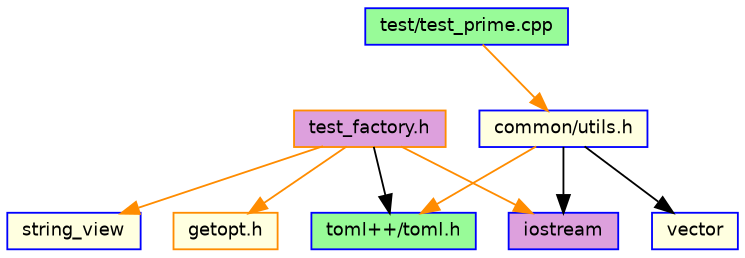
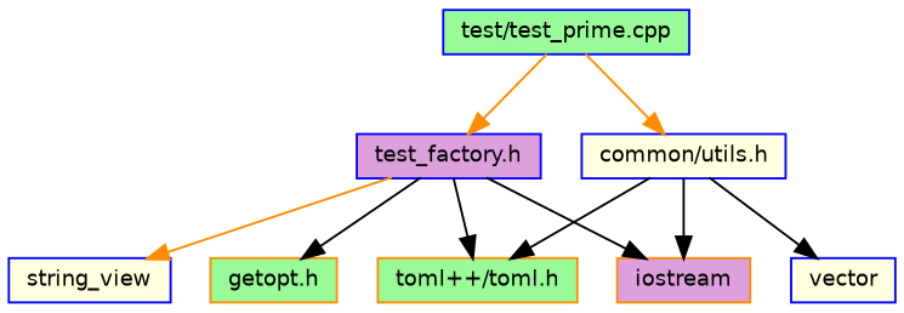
  digraph {
    fontname="DejaVu Sans"
    node [color=blue fillcolor=palegreen fontname="DejaVu Sans" fontsize=10 shape=record style=filled]
    edge [color=black fontname="DejaVu Sans" fontsize=10 labelfontname=Helvetica labelfontsize=10 style=solid]
    n1 [fontcolor=black height=0.2 label="test/test_prime.cpp" width=0.4]
-   n2 [color=darkorange fillcolor=plum height=0.2 label="test_factory.h" width=0.4]
+   n2 [fillcolor=plum height=0.2 label="test_factory.h" width=0.4]
    n3 [fillcolor=lightyellow height=0.2 label="common/utils.h" width=0.4]
-   n4 [color=darkorange fillcolor=lightyellow height=0.2 label="getopt.h" width=0.4]
-   n5 [fillcolor=plum height=0.2 label=iostream width=0.4]
+   n4 [color=darkorange height=0.2 label="getopt.h" width=0.4]
+   n5 [color=darkorange fillcolor=plum height=0.2 label=iostream width=0.4]
    n6 [fillcolor=lightyellow height=0.2 label=string_view width=0.4]
-   n7 [height=0.2 label="toml++/toml.h" width=0.4]
+   n7 [color=darkorange height=0.2 label="toml++/toml.h" width=0.4]
    n8 [fillcolor=lightyellow height=0.2 label=vector width=0.4]
+   n1 -> n2 [color=darkorange]
    n1 -> n3 [color=darkorange]
-   n2 -> n4 [color=darkorange]
-   n2 -> n5 [color=darkorange]
+   n2 -> n4
+   n2 -> n5
    n2 -> n6 [color=darkorange]
    n2 -> n7
    n3 -> n5
-   n3 -> n7 [color=darkorange]
+   n3 -> n7
    n3 -> n8
  }
